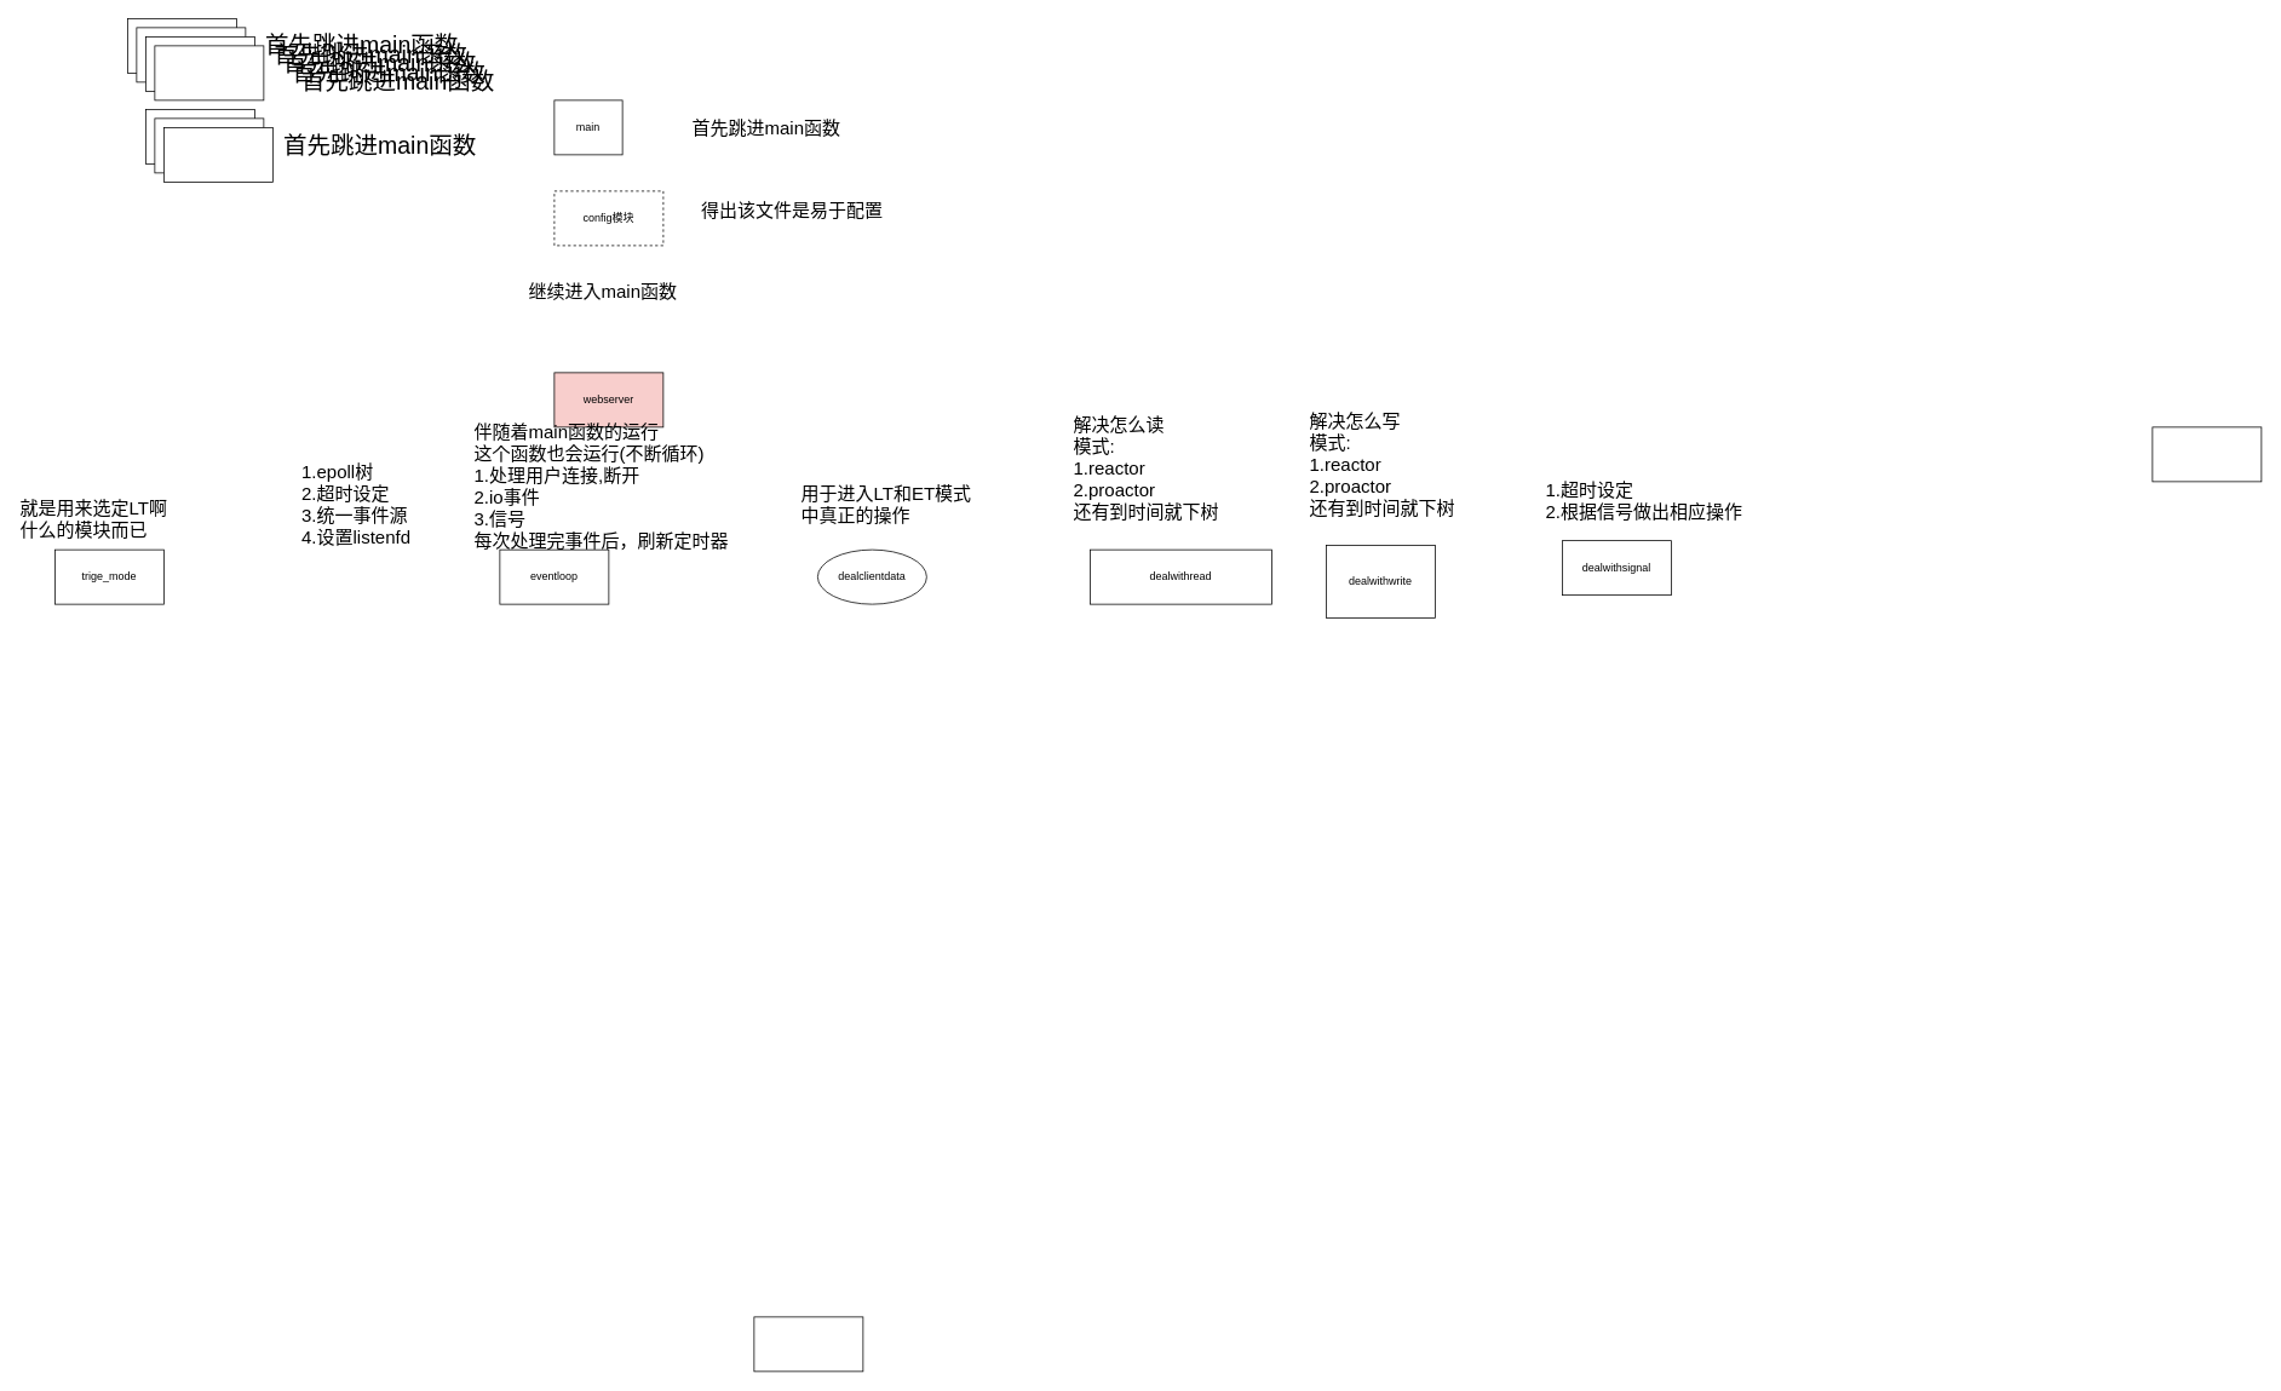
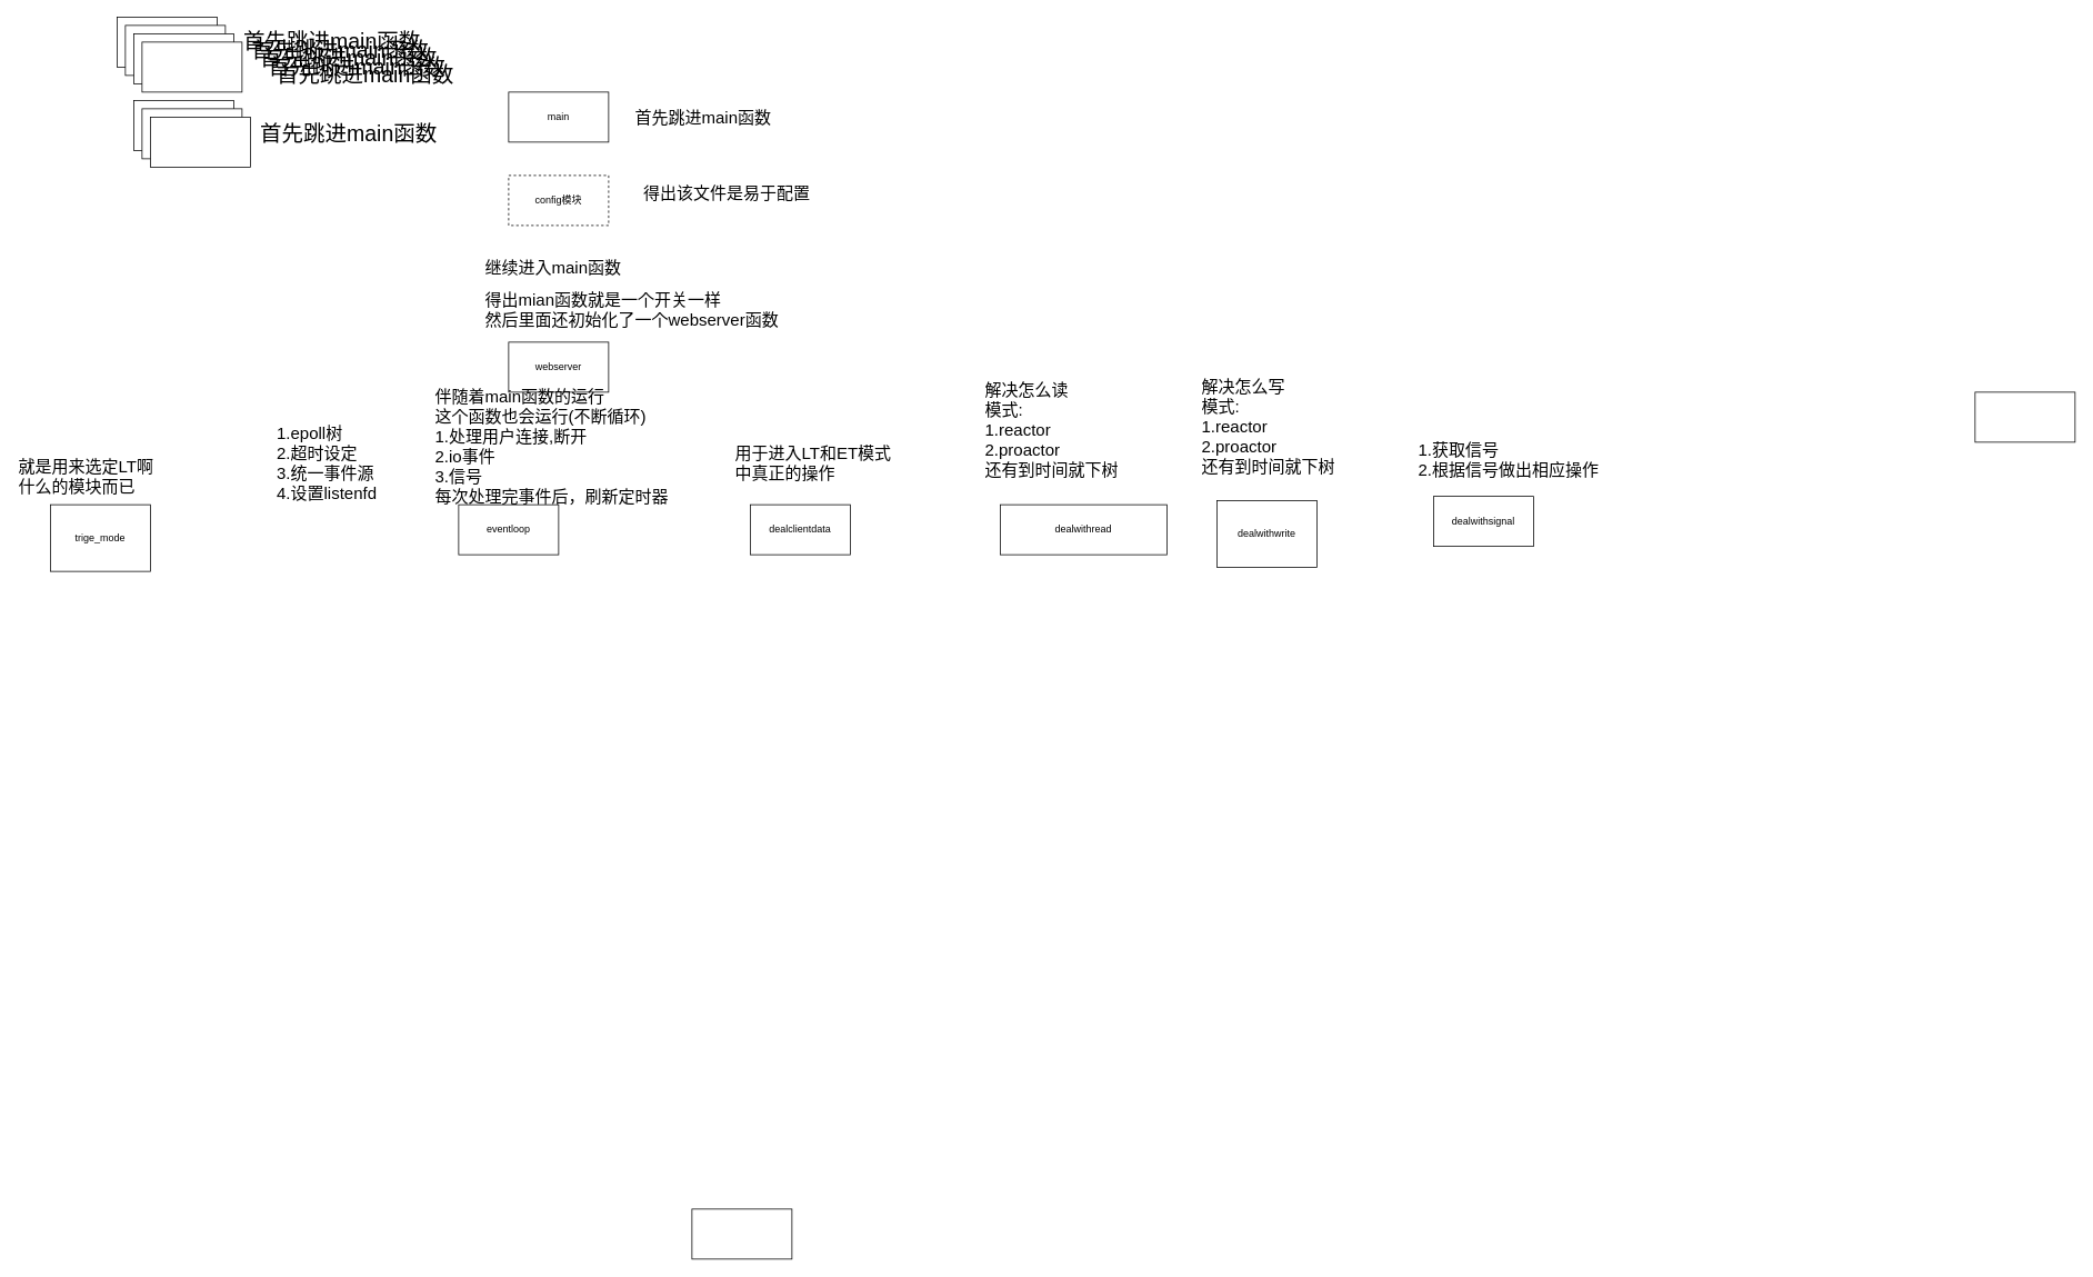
  <mxCell id="0" />
  <mxCell id="1" parent="0" />
  <mxCell id="2" value="" style="whiteSpace=wrap;html=1;" vertex="1" parent="1"><mxGeometry x="160" y="120" width="120" height="60" as="geometry" /></mxCell>
  <mxCell id="3" value="" style="whiteSpace=wrap;html=1;" vertex="1" parent="1"><mxGeometry x="170" y="130" width="120" height="60" as="geometry" /></mxCell>
  <mxCell id="4" value="" style="whiteSpace=wrap;html=1;" vertex="1" parent="1"><mxGeometry x="180" y="140" width="120" height="60" as="geometry" /></mxCell>
- <mxCell id="5" value="trige_mode" style="whiteSpace=wrap;html=1;" vertex="1" parent="1"><mxGeometry x="60" y="605" width="120" height="60" as="geometry" /></mxCell>
+ <mxCell id="5" value="trige_mode" style="whiteSpace=wrap;html=1;" vertex="1" parent="1"><mxGeometry x="60" y="605" width="120" height="80" as="geometry" /></mxCell>
  <mxCell id="6" value="" style="whiteSpace=wrap;html=1;" vertex="1" parent="1"><mxGeometry x="830" y="1450" width="120" height="60" as="geometry" /></mxCell>
- <mxCell id="7" value="webserver" style="whiteSpace=wrap;html=1;fillColor=#f8cecc;" vertex="1" parent="1"><mxGeometry x="610" y="410" width="120" height="60" as="geometry" /></mxCell>
- <mxCell id="8" value="main" style="whiteSpace=wrap;html=1;" vertex="1" parent="1"><mxGeometry x="610" y="110" width="75" height="60" as="geometry" /></mxCell>
+ <mxCell id="7" value="webserver" style="whiteSpace=wrap;html=1;" vertex="1" parent="1"><mxGeometry x="610" y="410" width="120" height="60" as="geometry" /></mxCell>
+ <mxCell id="8" value="main" style="whiteSpace=wrap;html=1;" vertex="1" parent="1"><mxGeometry x="610" y="110" width="120" height="60" as="geometry" /></mxCell>
  <mxCell id="9" value="" style="whiteSpace=wrap;html=1;" vertex="1" parent="1"><mxGeometry x="140" y="20" width="120" height="60" as="geometry" /></mxCell>
  <mxCell id="10" value="" style="whiteSpace=wrap;html=1;" vertex="1" parent="1"><mxGeometry x="150" y="30" width="120" height="60" as="geometry" /></mxCell>
  <mxCell id="11" value="" style="whiteSpace=wrap;html=1;" vertex="1" parent="1"><mxGeometry x="160" y="40" width="120" height="60" as="geometry" /></mxCell>
  <mxCell id="12" value="" style="whiteSpace=wrap;html=1;" vertex="1" parent="1"><mxGeometry x="170" y="50" width="120" height="60" as="geometry" /></mxCell>
  <mxCell id="13" value="dealwithread" style="whiteSpace=wrap;html=1;" vertex="1" parent="1"><mxGeometry x="1200" y="605" width="200" height="60" as="geometry" /></mxCell>
- <mxCell id="14" value="dealclientdata" style="ellipse;whiteSpace=wrap;html=1;" vertex="1" parent="1"><mxGeometry x="900" y="605" width="120" height="60" as="geometry" /></mxCell>
+ <mxCell id="14" value="dealclientdata" style="whiteSpace=wrap;html=1;" vertex="1" parent="1"><mxGeometry x="900" y="605" width="120" height="60" as="geometry" /></mxCell>
  <mxCell id="15" value="" style="whiteSpace=wrap;html=1;" vertex="1" parent="1"><mxGeometry x="2370" y="470" width="120" height="60" as="geometry" /></mxCell>
  <mxCell id="16" value="首先跳进main函数" style="text;html=1;align=left;verticalAlign=middle;resizable=0;points=[];autosize=1;strokeColor=none;fillColor=none;fontColor=#000000;fontSize=20;strokeWidth=1;perimeterSpacing=1;" vertex="1" parent="1"><mxGeometry x="760" y="125" width="180" height="30" as="geometry" /></mxCell>
  <mxCell id="17" value="config模块" style="whiteSpace=wrap;html=1;dashed=1;" vertex="1" parent="1"><mxGeometry x="610" y="210" width="120" height="60" as="geometry" /></mxCell>
  <mxCell id="18" value="首先跳进main函数" style="text;html=1;align=left;verticalAlign=middle;resizable=0;points=[];autosize=1;strokeColor=none;fillColor=none;fontColor=#000000;fontSize=26;strokeWidth=1;perimeterSpacing=1;" vertex="1" parent="1"><mxGeometry x="290" y="30" width="230" height="40" as="geometry" /></mxCell>
  <mxCell id="19" value="首先跳进main函数" style="text;html=1;align=left;verticalAlign=middle;resizable=0;points=[];autosize=1;strokeColor=none;fillColor=none;fontColor=#000000;fontSize=26;strokeWidth=1;perimeterSpacing=1;" vertex="1" parent="1"><mxGeometry x="300" y="40" width="230" height="40" as="geometry" /></mxCell>
  <mxCell id="20" value="首先跳进main函数" style="text;html=1;align=left;verticalAlign=middle;resizable=0;points=[];autosize=1;strokeColor=none;fillColor=none;fontColor=#000000;fontSize=26;strokeWidth=1;perimeterSpacing=1;" vertex="1" parent="1"><mxGeometry x="310" y="50" width="230" height="40" as="geometry" /></mxCell>
  <mxCell id="21" value="首先跳进main函数" style="text;html=1;align=left;verticalAlign=middle;resizable=0;points=[];autosize=1;strokeColor=none;fillColor=none;fontColor=#000000;fontSize=26;strokeWidth=1;perimeterSpacing=1;" vertex="1" parent="1"><mxGeometry x="320" y="60" width="230" height="40" as="geometry" /></mxCell>
  <mxCell id="22" value="首先跳进main函数" style="text;html=1;align=left;verticalAlign=middle;resizable=0;points=[];autosize=1;strokeColor=none;fillColor=none;fontColor=#000000;fontSize=26;strokeWidth=1;perimeterSpacing=1;" vertex="1" parent="1"><mxGeometry x="330" y="70" width="230" height="40" as="geometry" /></mxCell>
  <mxCell id="23" value="首先跳进main函数" style="text;html=1;align=left;verticalAlign=middle;resizable=0;points=[];autosize=1;strokeColor=none;fillColor=none;fontColor=#000000;fontSize=26;strokeWidth=1;perimeterSpacing=1;" vertex="1" parent="1"><mxGeometry x="310" y="140" width="230" height="40" as="geometry" /></mxCell>
  <mxCell id="24" value="得出该文件是易于配置&lt;br style=&quot;font-size: 20px;&quot;&gt;" style="text;html=1;align=left;verticalAlign=middle;resizable=0;points=[];autosize=1;strokeColor=none;fillColor=none;fontColor=#000000;fontSize=20;strokeWidth=1;perimeterSpacing=1;" vertex="1" parent="1"><mxGeometry x="770" y="215" width="220" height="30" as="geometry" /></mxCell>
  <mxCell id="25" value="继续进入main函数" style="text;html=1;align=left;verticalAlign=middle;resizable=0;points=[];autosize=1;strokeColor=none;fillColor=none;fontColor=#000000;fontSize=20;strokeWidth=1;perimeterSpacing=1;" vertex="1" parent="1"><mxGeometry x="580" y="305" width="180" height="30" as="geometry" /></mxCell>
+ <mxCell id="26" value="得出mian函数就是一个开关一样&lt;br&gt;然后里面还初始化了一个webserver函数" style="text;html=1;align=left;verticalAlign=middle;resizable=0;points=[];autosize=1;strokeColor=none;fillColor=none;fontColor=#000000;fontSize=20;strokeWidth=1;perimeterSpacing=1;" vertex="1" parent="1"><mxGeometry x="580" y="345" width="370" height="50" as="geometry" /></mxCell>
  <mxCell id="27" value="就是用来选定LT啊&lt;br&gt;什么的模块而已" style="text;html=1;align=left;verticalAlign=middle;resizable=0;points=[];autosize=1;strokeColor=none;fillColor=none;fontColor=#000000;fontSize=20;strokeWidth=1;perimeterSpacing=1;" vertex="1" parent="1"><mxGeometry x="20" y="545" width="180" height="50" as="geometry" /></mxCell>
  <mxCell id="28" value="1.epoll树&lt;br&gt;2.超时设定&lt;br&gt;3.统一事件源&lt;br&gt;4.设置listenfd" style="text;html=1;align=left;verticalAlign=middle;resizable=0;points=[];autosize=1;strokeColor=none;fillColor=none;fontColor=#000000;fontSize=20;strokeWidth=1;perimeterSpacing=1;" vertex="1" parent="1"><mxGeometry x="330" y="505" width="140" height="100" as="geometry" /></mxCell>
  <mxCell id="29" value="&lt;font style=&quot;font-size: 12px&quot;&gt;eventloop&lt;/font&gt;" style="whiteSpace=wrap;html=1;" vertex="1" parent="1"><mxGeometry x="550" y="605" width="120" height="60" as="geometry" /></mxCell>
  <mxCell id="30" value="伴随着main函数的运行&lt;br&gt;这个函数也会运行(不断循环)&lt;br&gt;1.处理用户连接,断开&lt;br&gt;2.io事件&lt;br&gt;3.信号&lt;br&gt;每次处理完事件后，刷新定时器" style="text;html=1;align=left;verticalAlign=middle;resizable=0;points=[];autosize=1;strokeColor=none;fillColor=none;fontColor=#000000;fontSize=20;strokeWidth=1;perimeterSpacing=1;" vertex="1" parent="1"><mxGeometry x="520" y="460" width="300" height="150" as="geometry" /></mxCell>
  <mxCell id="31" value="用于进入LT和ET模式&lt;br&gt;中真正的操作" style="text;html=1;align=left;verticalAlign=middle;resizable=0;points=[];autosize=1;strokeColor=none;fillColor=none;fontColor=#000000;fontSize=20;strokeWidth=1;perimeterSpacing=1;" vertex="1" parent="1"><mxGeometry x="880" y="530" width="200" height="50" as="geometry" /></mxCell>
  <mxCell id="32" value="解决怎么读&lt;br&gt;模式:&lt;br&gt;1.reactor&lt;br&gt;2.proactor&lt;br&gt;还有到时间就下树" style="text;html=1;align=left;verticalAlign=middle;resizable=0;points=[];autosize=1;strokeColor=none;fillColor=none;fontColor=#000000;fontSize=20;strokeWidth=1;perimeterSpacing=1;" vertex="1" parent="1"><mxGeometry x="1180" y="455" width="180" height="120" as="geometry" /></mxCell>
  <mxCell id="33" value="dealwithwrite" style="whiteSpace=wrap;html=1;" vertex="1" parent="1"><mxGeometry x="1460" y="600" width="120" height="80" as="geometry" /></mxCell>
  <mxCell id="34" value="解决怎么写&lt;br&gt;模式:&lt;br&gt;1.reactor&lt;br&gt;2.proactor&lt;br&gt;还有到时间就下树" style="text;html=1;align=left;verticalAlign=middle;resizable=0;points=[];autosize=1;strokeColor=none;fillColor=none;fontColor=#000000;fontSize=20;strokeWidth=1;perimeterSpacing=1;" vertex="1" parent="1"><mxGeometry x="1440" y="450" width="180" height="120" as="geometry" /></mxCell>
  <mxCell id="35" value="dealwithsignal" style="whiteSpace=wrap;html=1;" vertex="1" parent="1"><mxGeometry x="1720" y="595" width="120" height="60" as="geometry" /></mxCell>
- <mxCell id="36" value="1.超时设定&lt;br&gt;2.根据信号做出相应操作" style="text;html=1;align=left;verticalAlign=middle;resizable=0;points=[];autosize=1;strokeColor=none;fillColor=none;fontColor=#000000;fontSize=20;strokeWidth=1;perimeterSpacing=1;" vertex="1" parent="1"><mxGeometry x="1700" y="525" width="230" height="50" as="geometry" /></mxCell>
+ <mxCell id="36" value="1.获取信号&lt;br&gt;2.根据信号做出相应操作" style="text;html=1;align=left;verticalAlign=middle;resizable=0;points=[];autosize=1;strokeColor=none;fillColor=none;fontColor=#000000;fontSize=20;strokeWidth=1;perimeterSpacing=1;" vertex="1" parent="1"><mxGeometry x="1700" y="525" width="230" height="50" as="geometry" /></mxCell>
